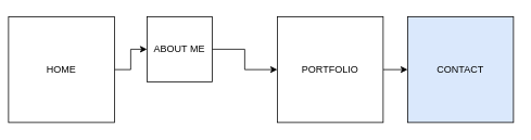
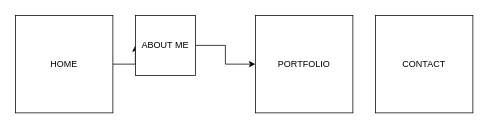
  <mxCell id="0" />
  <mxCell id="1" parent="0" />
  <mxCell id="2" style="edgeStyle=orthogonalEdgeStyle;rounded=0;orthogonalLoop=1;jettySize=auto;html=1;exitX=1;exitY=0.5;exitDx=0;exitDy=0;entryX=0;entryY=0.5;entryDx=0;entryDy=0;" edge="1" parent="1" source="3" target="5"><mxGeometry relative="1" as="geometry" /></mxCell>
- <mxCell id="3" value="HOME" style="whiteSpace=wrap;html=1;aspect=fixed;" vertex="1" parent="1"><mxGeometry x="10" y="20" width="130" height="130" as="geometry" /></mxCell>
+ <mxCell id="3" value="HOME" style="whiteSpace=wrap;html=1;aspect=fixed;" vertex="1" parent="1"><mxGeometry x="20" y="20" width="130" height="130" as="geometry" /></mxCell>
  <mxCell id="4" style="edgeStyle=orthogonalEdgeStyle;rounded=0;orthogonalLoop=1;jettySize=auto;html=1;exitX=1;exitY=0.5;exitDx=0;exitDy=0;" edge="1" parent="1" source="5" target="7"><mxGeometry relative="1" as="geometry" /></mxCell>
  <mxCell id="5" value="ABOUT ME" style="whiteSpace=wrap;html=1;aspect=fixed;" vertex="1" parent="1"><mxGeometry x="180" y="20" width="80" height="80" as="geometry" /></mxCell>
- <mxCell id="6" style="edgeStyle=orthogonalEdgeStyle;rounded=0;orthogonalLoop=1;jettySize=auto;html=1;exitX=1;exitY=0.5;exitDx=0;exitDy=0;entryX=0;entryY=0.5;entryDx=0;entryDy=0;" edge="1" parent="1" source="7" target="8"><mxGeometry relative="1" as="geometry" /></mxCell>
  <mxCell id="7" value="PORTFOLIO" style="whiteSpace=wrap;html=1;aspect=fixed;" vertex="1" parent="1"><mxGeometry x="340" y="20" width="130" height="130" as="geometry" /></mxCell>
- <mxCell id="8" value="CONTACT" style="whiteSpace=wrap;html=1;aspect=fixed;fillColor=#dae8fc;" vertex="1" parent="1"><mxGeometry x="500" y="20" width="130" height="130" as="geometry" /></mxCell>
+ <mxCell id="8" value="CONTACT" style="whiteSpace=wrap;html=1;aspect=fixed;" vertex="1" parent="1"><mxGeometry x="500" y="20" width="130" height="130" as="geometry" /></mxCell>
